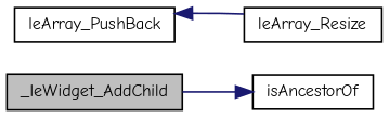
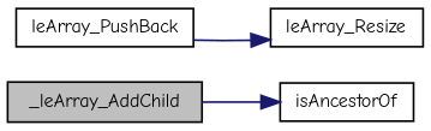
  digraph {
    fontname="Comic Neue"
    rankdir=LR
    node [color=black fillcolor=white fontname="Comic Neue" fontsize=10 shape=record style=filled]
    edge [color=midnightblue fontname="Comic Neue" fontsize=10 labelfontname=Helvetica labelfontsize=10 style=solid]
-   n1 [fillcolor=grey75 fontcolor=black height=0.2 label=_leWidget_AddChild width=0.4]
+   n1 [fillcolor=grey75 fontcolor=black height=0.2 label=_leArray_AddChild width=0.4]
    n2 [height=0.2 label=isAncestorOf width=0.4]
    n3 [height=0.2 label=leArray_PushBack width=0.4]
    n4 [height=0.2 label=leArray_Resize width=0.4]
    n1 -> n2
-   n4 -> n3
+   n3 -> n4
  }
